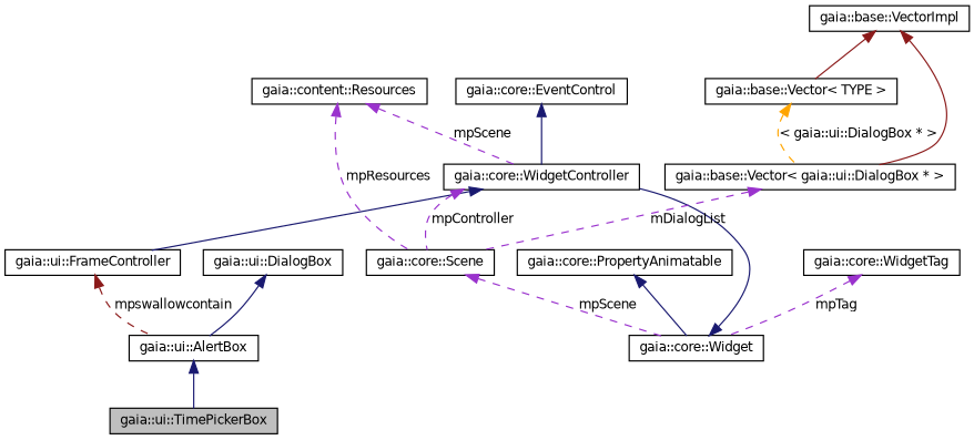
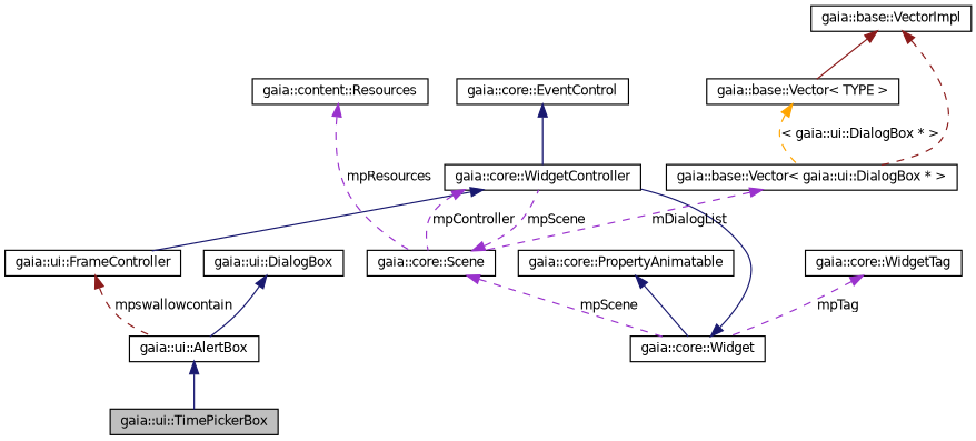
  digraph {
    rankdir=TB
    node [color=black fillcolor=white fontname=Helvetica fontsize=10 shape=record style=filled]
    edge [color=midnightblue dir=back fontname=Helvetica fontsize=10 labelfontname=Helvetica labelfontsize=10 style=solid]
    n1 [fillcolor=grey75 fontcolor=black height=0.2 label="gaia::ui::TimePickerBox" width=0.4]
    n2 [height=0.2 label="gaia::ui::AlertBox" width=0.4]
    n3 [height=0.2 label="gaia::ui::DialogBox" width=0.4]
    n4 [height=0.2 label="gaia::ui::FrameController" width=0.4]
    n5 [height=0.2 label="gaia::core::WidgetController" width=0.4]
    n6 [height=0.2 label="gaia::core::Scene" width=0.4]
    n7 [height=0.2 label="gaia::core::Widget" width=0.4]
    n8 [height=0.2 label="gaia::core::PropertyAnimatable" width=0.4]
    n9 [height=0.2 label="gaia::content::Resources" width=0.4]
    n10 [height=0.2 label="gaia::base::Vector\< gaia::ui::DialogBox * \>" width=0.4]
    n11 [height=0.2 label="gaia::base::VectorImpl" width=0.4]
    n12 [height=0.2 label="gaia::base::Vector\< TYPE \>" width=0.4]
    n13 [height=0.2 label="gaia::core::WidgetTag" width=0.4]
    n14 [height=0.2 label="gaia::core::EventControl" width=0.4]
    n2 -> n1
    n3 -> n2
    n4 -> n2 [color=firebrick4 label=mpswallowcontain style=dashed]
    n5 -> n4
    n5 -> n6 [color=darkorchid3 label=mpController style=dashed]
-   n9 -> n5 [color=darkorchid3 label=mpScene style=dashed]
+   n6 -> n5 [color=darkorchid3 label=mpScene style=dashed]
    n6 -> n7 [color=darkorchid3 label=mpScene style=dashed]
    n7 -> n5
    n8 -> n7
    n9 -> n6 [color=darkorchid3 label=mpResources style=dashed]
    n10 -> n6 [color=darkorchid3 label=mDialogList style=dashed]
-   n11 -> n10 [color=firebrick4]
+   n11 -> n10 [color=firebrick4 style=dashed]
    n11 -> n12 [color=firebrick4]
    n12 -> n10 [color=orange label="\< gaia::ui::DialogBox * \>" style=dashed]
    n13 -> n7 [color=darkorchid3 label=mpTag style=dashed]
    n14 -> n5
  }
